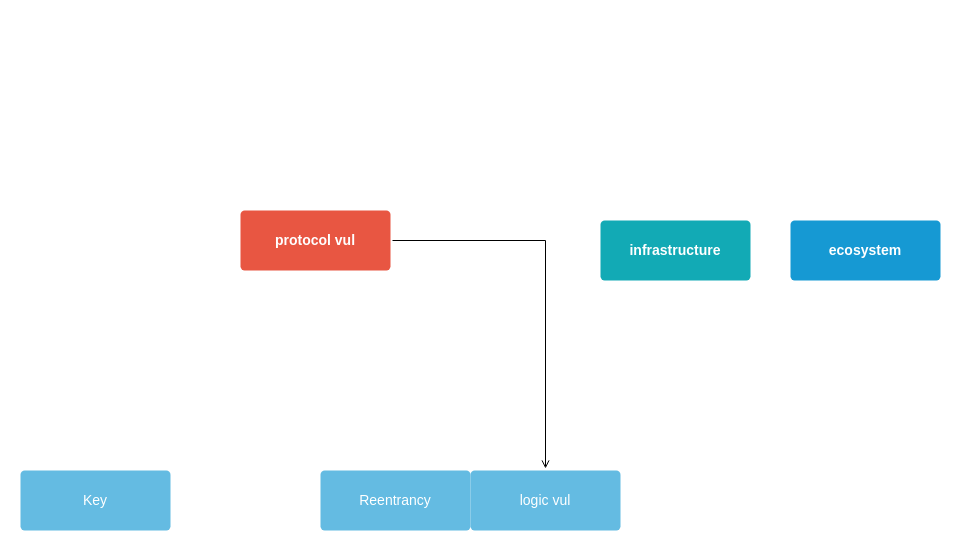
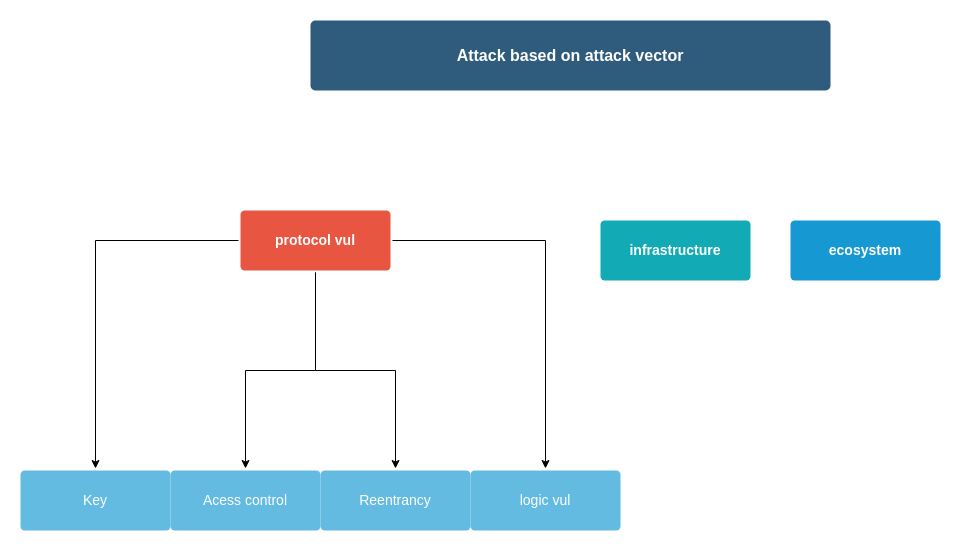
  <mxCell id="0" />
  <mxCell id="1" parent="0" />
- <mxCell id="6" style="edgeStyle=orthogonalEdgeStyle;rounded=0;orthogonalLoop=1;jettySize=auto;html=1;entryX=0.5;entryY=0;entryDx=0;entryDy=0;endArrow=open;" edge="1" parent="1" source="7" target="13"><mxGeometry relative="1" as="geometry" /></mxCell>
+ <mxCell id="2" value="Attack based on attack vector" style="rounded=1;whiteSpace=wrap;html=1;shadow=0;labelBackgroundColor=none;strokeColor=none;strokeWidth=3;fillColor=#2F5B7C;fontFamily=Helvetica;fontSize=16;fontColor=#FFFFFF;align=center;fontStyle=1;spacing=5;arcSize=7;perimeterSpacing=2;" parent="1" vertex="1"><mxGeometry x="310" y="20" width="520" height="70" as="geometry" /></mxCell>
+ <mxCell id="3" style="edgeStyle=orthogonalEdgeStyle;rounded=0;orthogonalLoop=1;jettySize=auto;html=1;entryX=0.5;entryY=0;entryDx=0;entryDy=0;" edge="1" parent="1" source="7" target="11"><mxGeometry relative="1" as="geometry" /></mxCell>
+ <mxCell id="4" style="edgeStyle=orthogonalEdgeStyle;rounded=0;orthogonalLoop=1;jettySize=auto;html=1;entryX=0.5;entryY=0;entryDx=0;entryDy=0;" edge="1" parent="1" source="7" target="9"><mxGeometry relative="1" as="geometry" /></mxCell>
+ <mxCell id="5" style="edgeStyle=orthogonalEdgeStyle;rounded=0;orthogonalLoop=1;jettySize=auto;html=1;entryX=0.5;entryY=0;entryDx=0;entryDy=0;" edge="1" parent="1" source="7" target="10"><mxGeometry relative="1" as="geometry" /></mxCell>
+ <mxCell id="6" style="edgeStyle=orthogonalEdgeStyle;rounded=0;orthogonalLoop=1;jettySize=auto;html=1;entryX=0.5;entryY=0;entryDx=0;entryDy=0;" edge="1" parent="1" source="7" target="13"><mxGeometry relative="1" as="geometry" /></mxCell>
  <mxCell id="7" value="protocol vul" style="rounded=1;whiteSpace=wrap;html=1;shadow=0;labelBackgroundColor=none;strokeColor=none;strokeWidth=3;fillColor=#e85642;fontFamily=Helvetica;fontSize=14;fontColor=#FFFFFF;align=center;spacing=5;fontStyle=1;arcSize=7;perimeterSpacing=2;" parent="1" vertex="1"><mxGeometry x="240" y="210" width="150" height="60" as="geometry" /></mxCell>
  <mxCell id="8" value="ecosystem" style="rounded=1;whiteSpace=wrap;html=1;shadow=0;labelBackgroundColor=none;strokeColor=none;strokeWidth=3;fillColor=#1699d3;fontFamily=Helvetica;fontSize=14;fontColor=#FFFFFF;align=center;spacing=5;fontStyle=1;arcSize=7;perimeterSpacing=2;" parent="1" vertex="1"><mxGeometry x="790" y="220" width="150" height="60" as="geometry" /></mxCell>
+ <mxCell id="9" value="Acess control" style="rounded=1;whiteSpace=wrap;html=1;shadow=0;labelBackgroundColor=none;strokeColor=none;strokeWidth=3;fillColor=#64bbe2;fontFamily=Helvetica;fontSize=14;fontColor=#FFFFFF;align=center;spacing=5;arcSize=7;perimeterSpacing=2;" parent="1" vertex="1"><mxGeometry x="170" y="470" width="150" height="60" as="geometry" /></mxCell>
  <mxCell id="10" value="Reentrancy" style="rounded=1;whiteSpace=wrap;html=1;shadow=0;labelBackgroundColor=none;strokeColor=none;strokeWidth=3;fillColor=#64bbe2;fontFamily=Helvetica;fontSize=14;fontColor=#FFFFFF;align=center;spacing=5;arcSize=7;perimeterSpacing=2;" parent="1" vertex="1"><mxGeometry x="320" y="470" width="150" height="60" as="geometry" /></mxCell>
  <mxCell id="11" value="Key" style="rounded=1;whiteSpace=wrap;html=1;shadow=0;labelBackgroundColor=none;strokeColor=none;strokeWidth=3;fillColor=#64bbe2;fontFamily=Helvetica;fontSize=14;fontColor=#FFFFFF;align=center;spacing=5;arcSize=7;perimeterSpacing=2;" parent="1" vertex="1"><mxGeometry x="20" y="470" width="150" height="60" as="geometry" /></mxCell>
  <mxCell id="12" value="infrastructure" style="rounded=1;whiteSpace=wrap;html=1;shadow=0;labelBackgroundColor=none;strokeColor=none;strokeWidth=3;fillColor=#12aab5;fontFamily=Helvetica;fontSize=14;fontColor=#FFFFFF;align=center;spacing=5;fontStyle=1;arcSize=7;perimeterSpacing=2;" parent="1" vertex="1"><mxGeometry x="600" y="220" width="150" height="60" as="geometry" /></mxCell>
  <mxCell id="13" value="logic vul" style="rounded=1;whiteSpace=wrap;html=1;shadow=0;labelBackgroundColor=none;strokeColor=none;strokeWidth=3;fillColor=#64bbe2;fontFamily=Helvetica;fontSize=14;fontColor=#FFFFFF;align=center;spacing=5;arcSize=7;perimeterSpacing=2;" vertex="1" parent="1"><mxGeometry x="470" y="470" width="150" height="60" as="geometry" /></mxCell>
